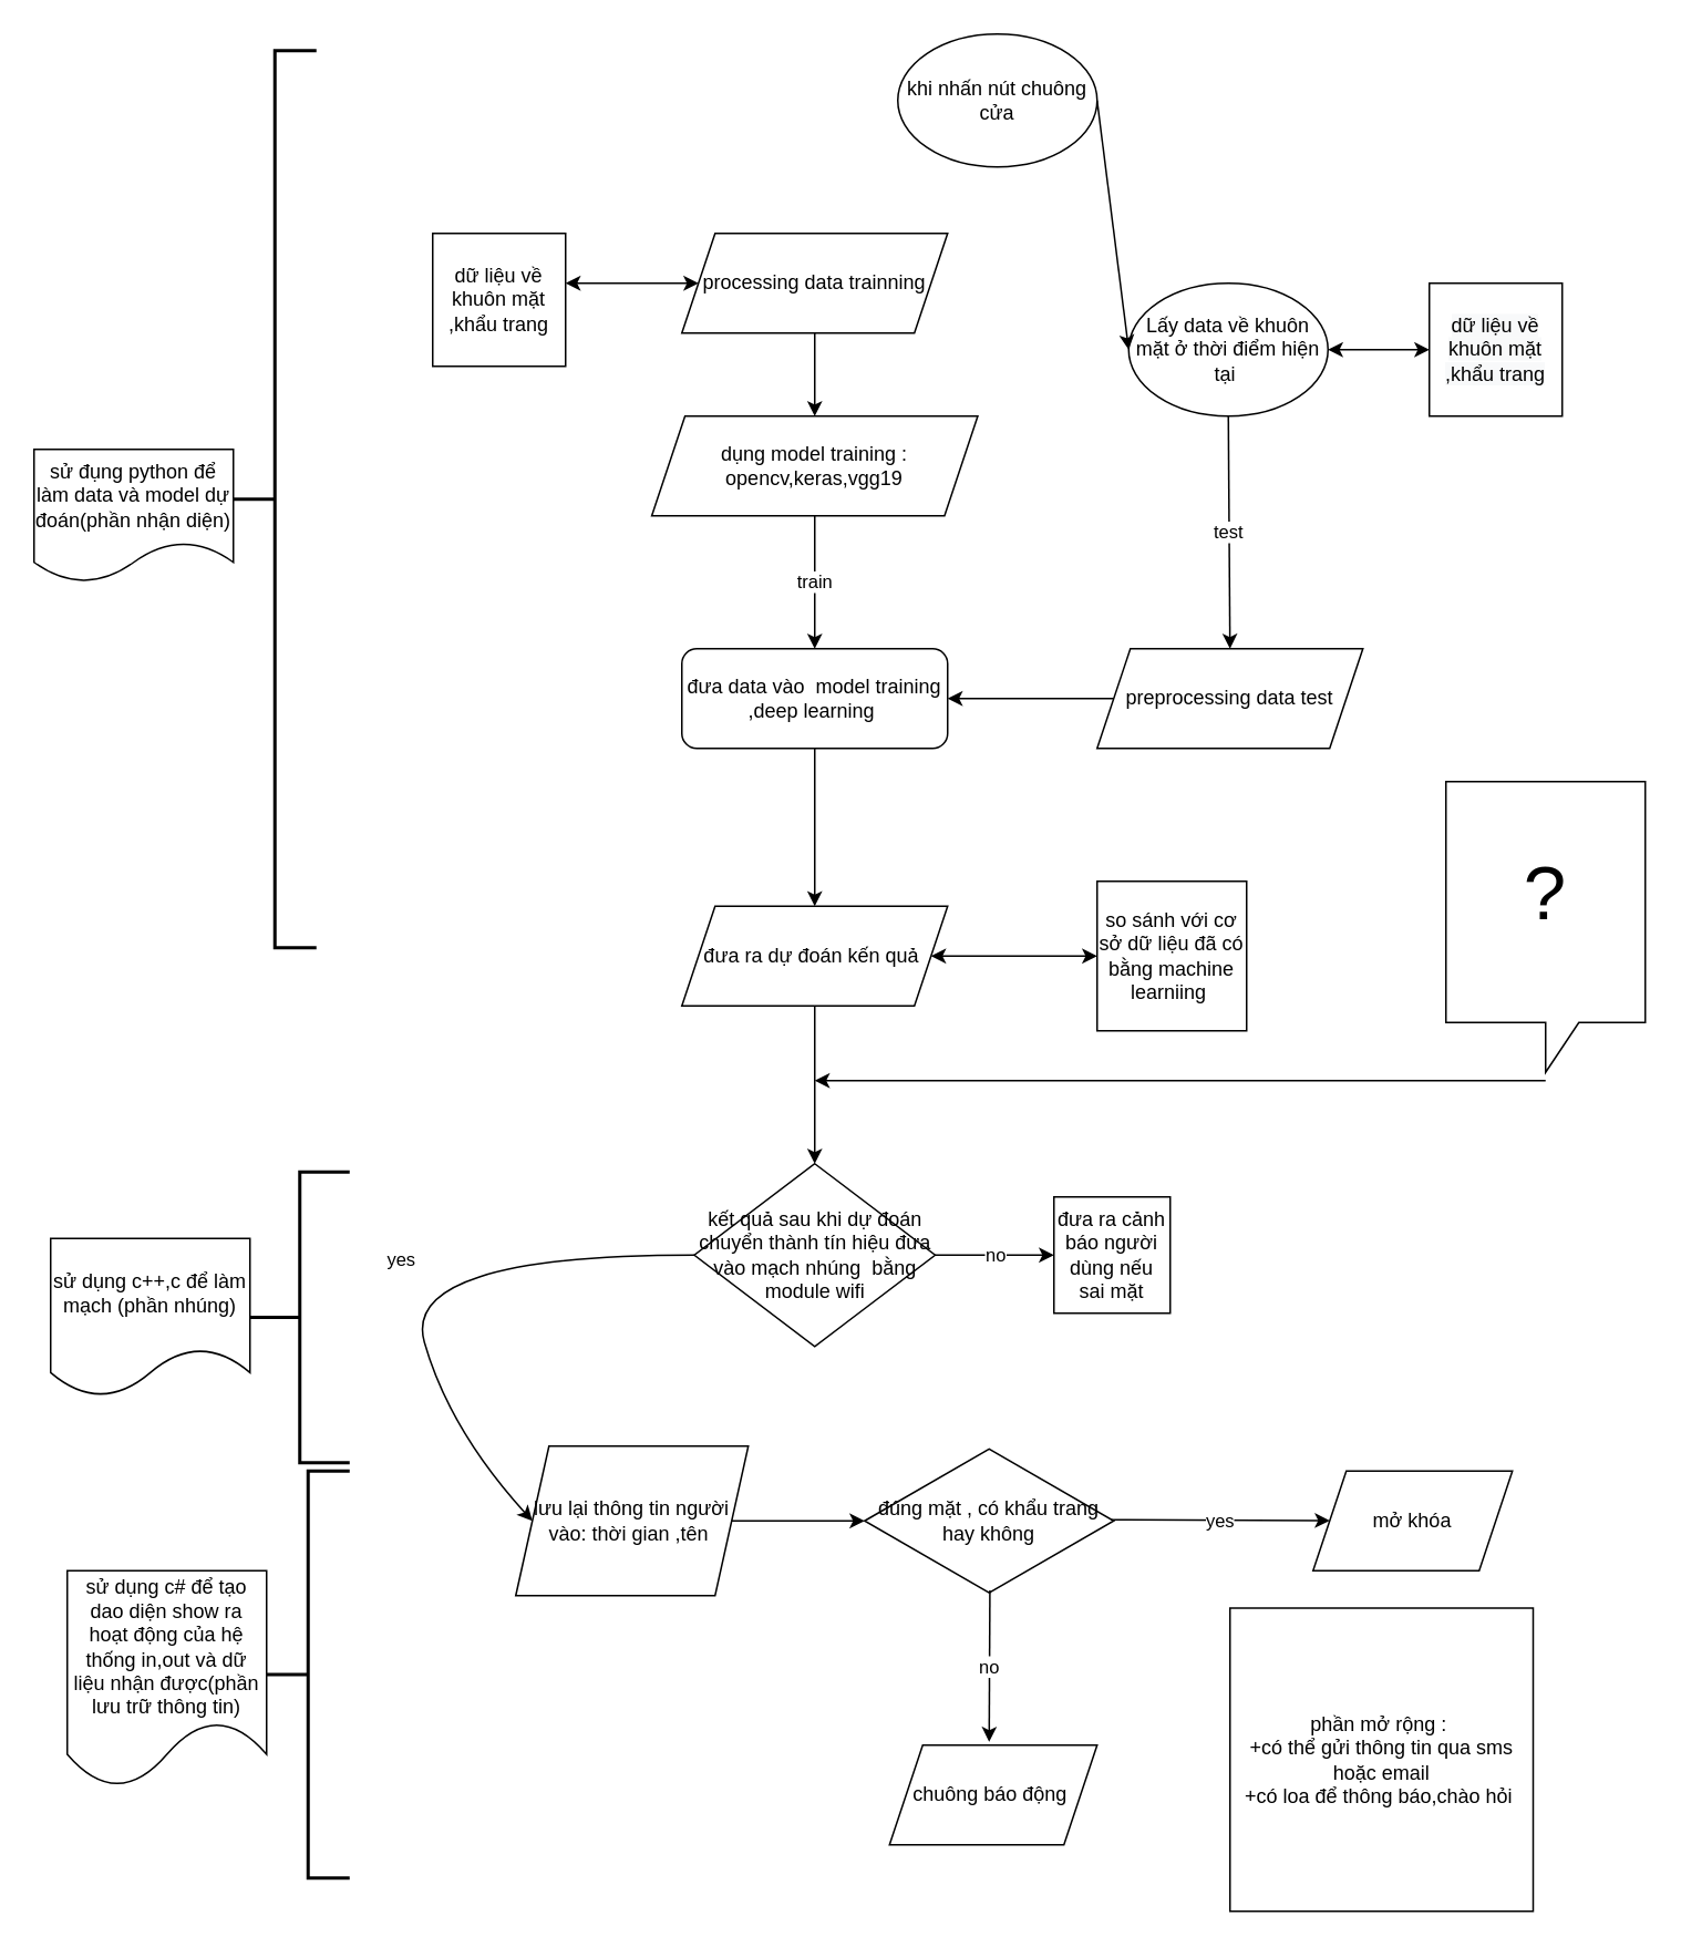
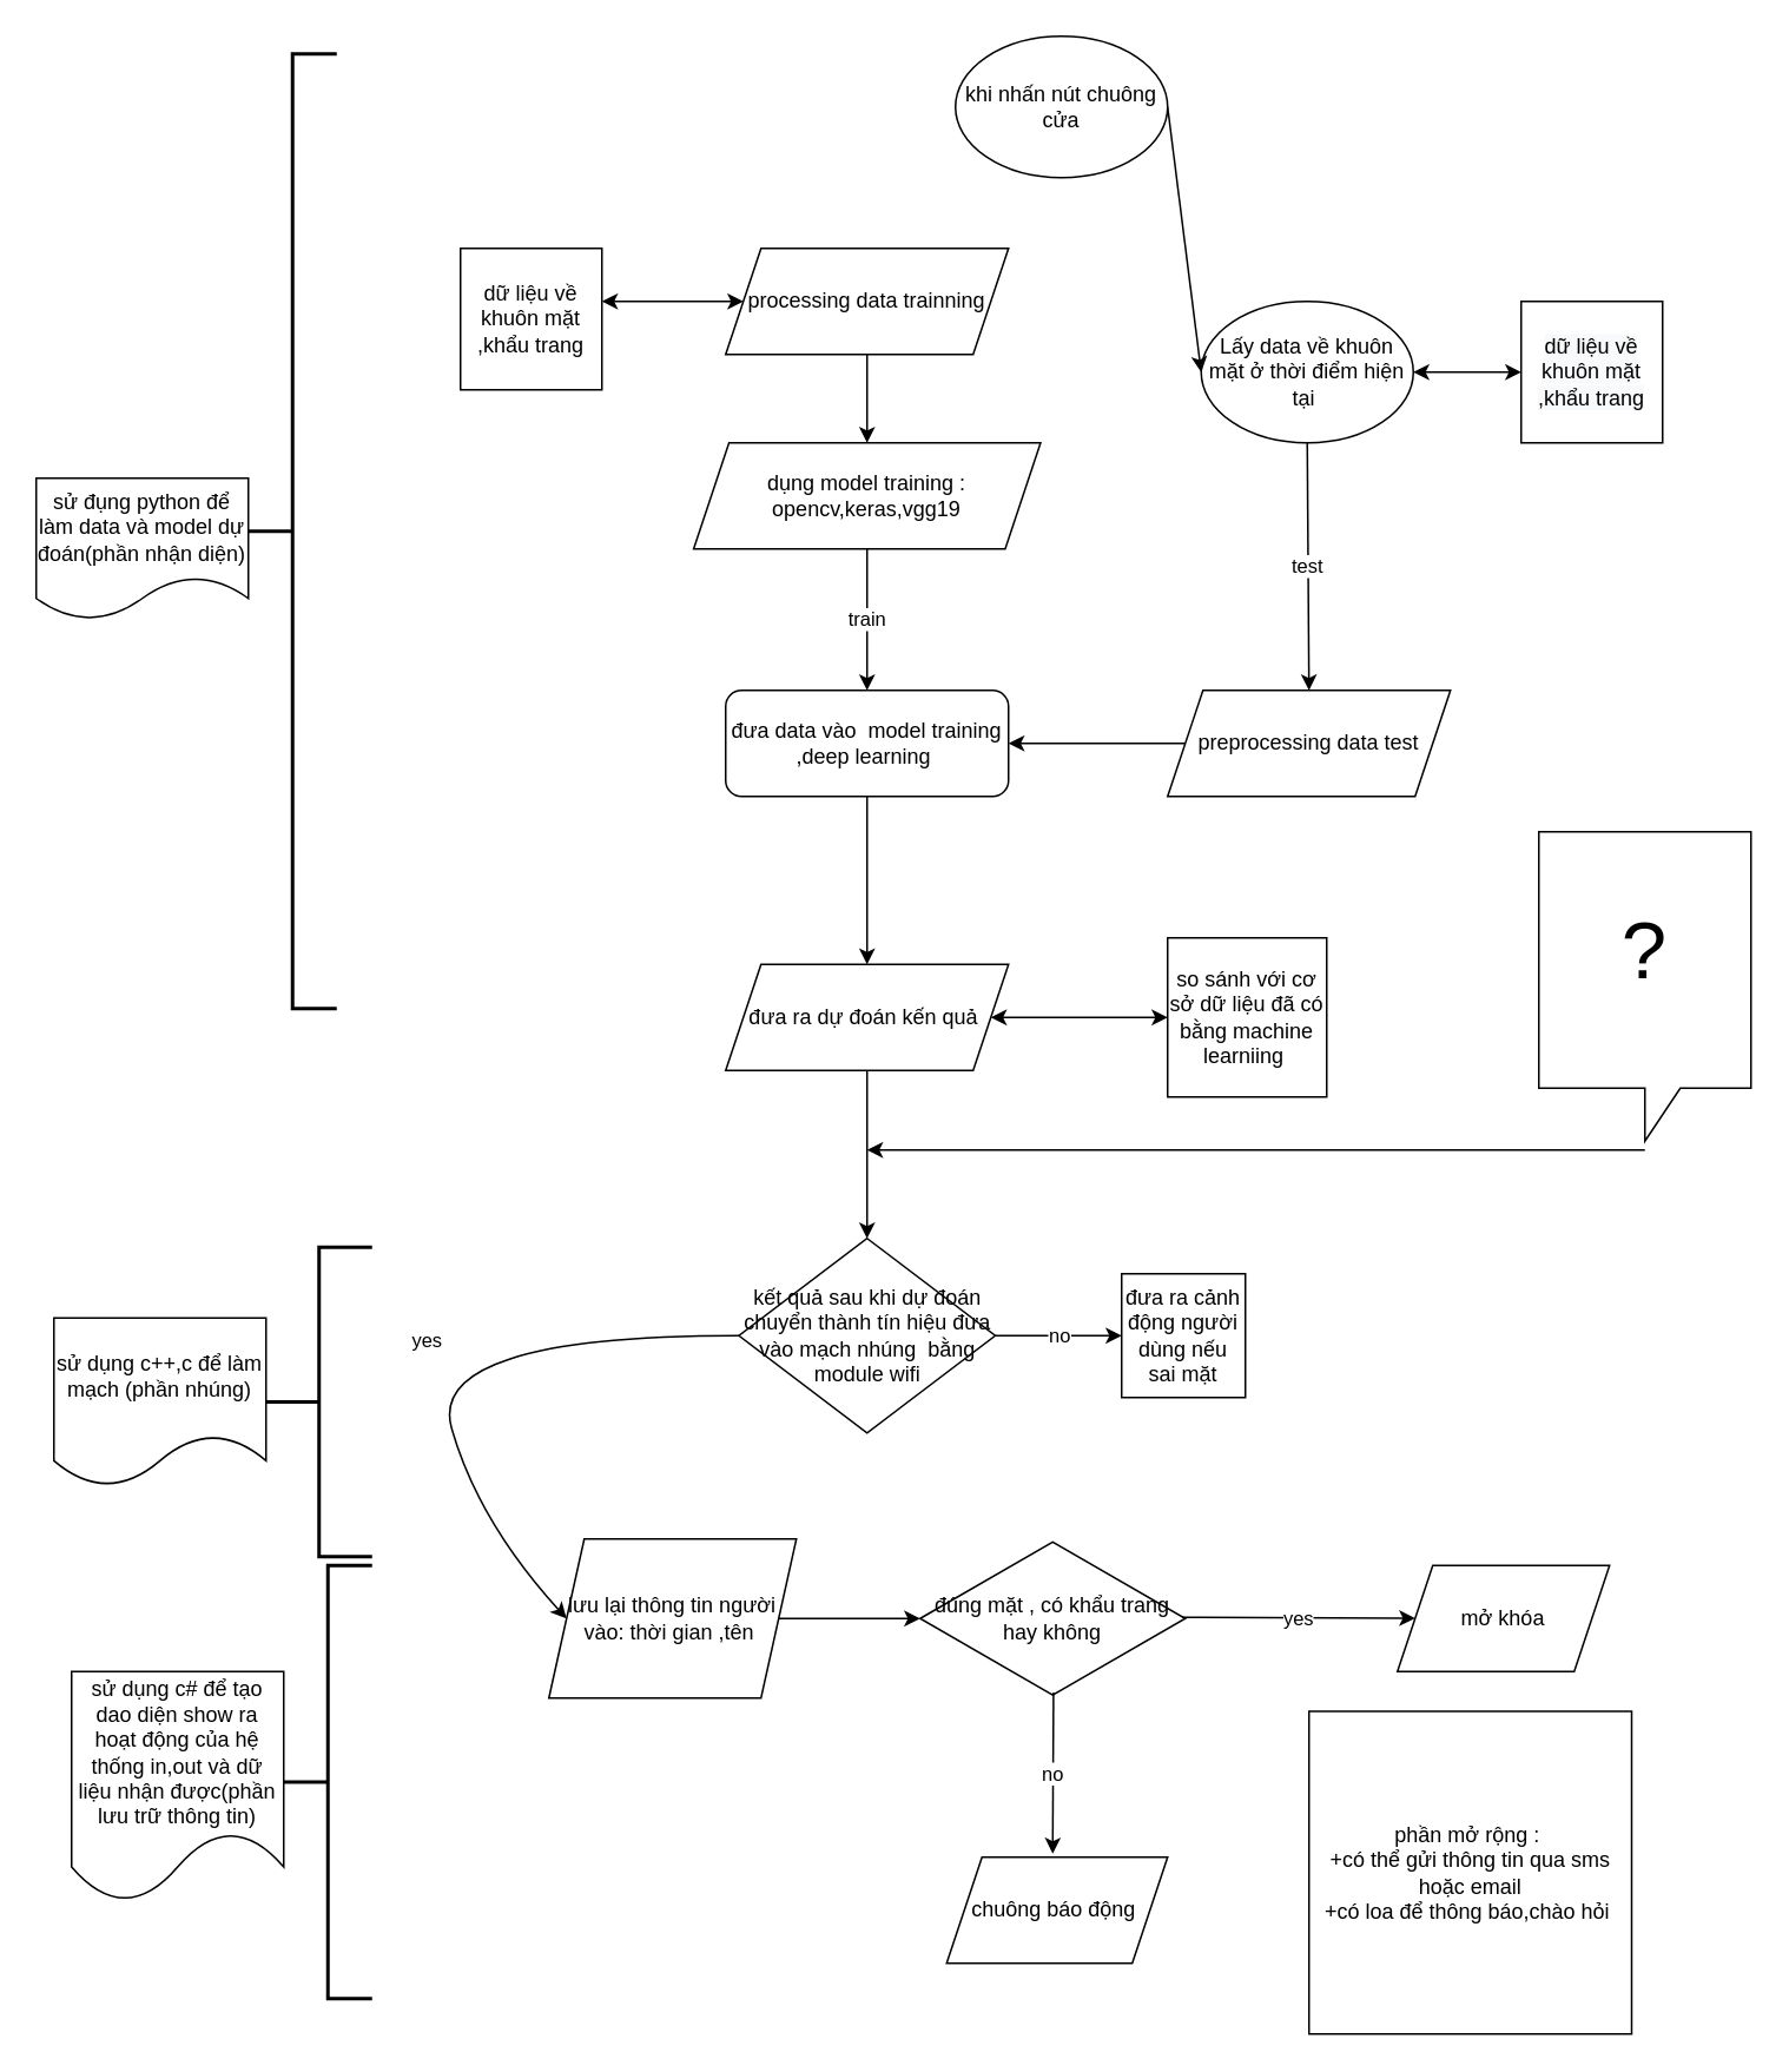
  <mxCell id="0" />
  <mxCell id="1" parent="0" />
  <mxCell id="2" value="Lấy data về khuôn mặt ở thời điểm hiện tại&amp;nbsp;" style="ellipse;whiteSpace=wrap;html=1;" parent="1" vertex="1"><mxGeometry x="679" y="170" width="120" height="80" as="geometry" /></mxCell>
  <mxCell id="3" value="test" style="endArrow=classic;html=1;exitX=0.5;exitY=1;exitDx=0;exitDy=0;entryX=0.5;entryY=0;entryDx=0;entryDy=0;" parent="1" source="2" target="5" edge="1"><mxGeometry width="50" height="50" relative="1" as="geometry"><mxPoint x="610" y="380" as="sourcePoint" /><mxPoint x="490" y="250" as="targetPoint" /></mxGeometry></mxCell>
  <mxCell id="4" value="đưa data vào&amp;nbsp; model training ,deep learning&amp;nbsp;" style="whiteSpace=wrap;html=1;rounded=1;" parent="1" vertex="1"><mxGeometry x="410" y="390" width="160" height="60" as="geometry" /></mxCell>
  <mxCell id="5" value="preprocessing data test" style="shape=parallelogram;perimeter=parallelogramPerimeter;whiteSpace=wrap;html=1;fixedSize=1;" parent="1" vertex="1"><mxGeometry x="660" y="390" width="160" height="60" as="geometry" /></mxCell>
  <mxCell id="6" value="" style="endArrow=classic;html=1;exitX=0;exitY=0.5;exitDx=0;exitDy=0;" parent="1" source="5" target="4" edge="1"><mxGeometry width="50" height="50" relative="1" as="geometry"><mxPoint x="610" y="370" as="sourcePoint" /><mxPoint x="660" y="320" as="targetPoint" /></mxGeometry></mxCell>
  <mxCell id="7" value="đưa ra dự đoán kến quả&amp;nbsp;" style="shape=parallelogram;perimeter=parallelogramPerimeter;whiteSpace=wrap;html=1;fixedSize=1;" parent="1" vertex="1"><mxGeometry x="410" y="545" width="160" height="60" as="geometry" /></mxCell>
  <mxCell id="8" value="" style="endArrow=classic;html=1;exitX=0.5;exitY=1;exitDx=0;exitDy=0;entryX=0.5;entryY=0;entryDx=0;entryDy=0;" parent="1" source="4" target="7" edge="1"><mxGeometry width="50" height="50" relative="1" as="geometry"><mxPoint x="610" y="370" as="sourcePoint" /><mxPoint x="660" y="320" as="targetPoint" /></mxGeometry></mxCell>
  <mxCell id="9" value="" style="endArrow=classic;html=1;exitX=0.5;exitY=1;exitDx=0;exitDy=0;" parent="1" source="7" edge="1"><mxGeometry width="50" height="50" relative="1" as="geometry"><mxPoint x="610" y="570" as="sourcePoint" /><mxPoint x="490" y="700" as="targetPoint" /></mxGeometry></mxCell>
  <mxCell id="10" value="kết quả sau khi dự đoán chuyển thành tín hiệu đưa vào mạch nhúng&amp;nbsp; bằng module wifi" style="rhombus;whiteSpace=wrap;html=1;" parent="1" vertex="1"><mxGeometry x="417.5" y="700" width="145" height="110" as="geometry" /></mxCell>
  <mxCell id="11" value="khi nhấn nút chuông cửa" style="ellipse;whiteSpace=wrap;html=1;" parent="1" vertex="1"><mxGeometry x="540" y="20" width="120" height="80" as="geometry" /></mxCell>
  <mxCell id="12" value="" style="endArrow=classic;html=1;entryX=0;entryY=0.5;entryDx=0;entryDy=0;exitX=1;exitY=0.5;exitDx=0;exitDy=0;" parent="1" source="11" target="2" edge="1"><mxGeometry width="50" height="50" relative="1" as="geometry"><mxPoint x="610" y="370" as="sourcePoint" /><mxPoint x="660" y="320" as="targetPoint" /></mxGeometry></mxCell>
  <mxCell id="13" value="so sánh với cơ sở dữ liệu đã có bằng machine learniing&amp;nbsp;" style="whiteSpace=wrap;html=1;aspect=fixed;" parent="1" vertex="1"><mxGeometry x="660" y="530" width="90" height="90" as="geometry" /></mxCell>
  <mxCell id="14" value="" style="endArrow=classic;startArrow=classic;html=1;exitX=1;exitY=0.5;exitDx=0;exitDy=0;entryX=0;entryY=0.5;entryDx=0;entryDy=0;" parent="1" source="7" target="13" edge="1"><mxGeometry width="50" height="50" relative="1" as="geometry"><mxPoint x="610" y="550" as="sourcePoint" /><mxPoint x="660" y="500" as="targetPoint" /></mxGeometry></mxCell>
  <mxCell id="15" value="processing data trainning" style="shape=parallelogram;perimeter=parallelogramPerimeter;whiteSpace=wrap;html=1;fixedSize=1;" parent="1" vertex="1"><mxGeometry x="410" y="140" width="160" height="60" as="geometry" /></mxCell>
  <mxCell id="16" value="" style="endArrow=classic;html=1;exitX=0.5;exitY=1;exitDx=0;exitDy=0;entryX=0.5;entryY=0;entryDx=0;entryDy=0;" parent="1" source="15" target="17" edge="1"><mxGeometry width="50" height="50" relative="1" as="geometry"><mxPoint x="610" y="530" as="sourcePoint" /><mxPoint x="660" y="480" as="targetPoint" /></mxGeometry></mxCell>
  <mxCell id="17" value="dụng model training : opencv,keras,vgg19" style="shape=parallelogram;perimeter=parallelogramPerimeter;whiteSpace=wrap;html=1;fixedSize=1;" parent="1" vertex="1"><mxGeometry x="391.88" y="250" width="196.25" height="60" as="geometry" /></mxCell>
  <mxCell id="18" value="train" style="endArrow=classic;html=1;exitX=0.5;exitY=1;exitDx=0;exitDy=0;entryX=0.5;entryY=0;entryDx=0;entryDy=0;" parent="1" source="17" target="4" edge="1"><mxGeometry width="50" height="50" relative="1" as="geometry"><mxPoint x="610" y="300" as="sourcePoint" /><mxPoint x="660" y="250" as="targetPoint" /></mxGeometry></mxCell>
  <mxCell id="19" value="no" style="endArrow=classic;html=1;exitX=1;exitY=0.5;exitDx=0;exitDy=0;" parent="1" source="10" target="20" edge="1"><mxGeometry width="50" height="50" relative="1" as="geometry"><mxPoint x="570" y="750" as="sourcePoint" /><mxPoint x="650" y="755" as="targetPoint" /></mxGeometry></mxCell>
- <mxCell id="20" value="đưa ra cảnh báo người dùng nếu sai mặt" style="whiteSpace=wrap;html=1;aspect=fixed;" parent="1" vertex="1"><mxGeometry x="634" y="720" width="70" height="70" as="geometry" /></mxCell>
+ <mxCell id="20" value="đưa ra cảnh động người dùng nếu sai mặt" style="whiteSpace=wrap;html=1;aspect=fixed;" parent="1" vertex="1"><mxGeometry x="634" y="720" width="70" height="70" as="geometry" /></mxCell>
  <mxCell id="21" value="yes" style="curved=1;endArrow=classic;html=1;exitX=0;exitY=0.5;exitDx=0;exitDy=0;entryX=0;entryY=0.5;entryDx=0;entryDy=0;" parent="1" source="10" target="22" edge="1"><mxGeometry width="50" height="50" relative="1" as="geometry"><mxPoint x="610" y="690" as="sourcePoint" /><mxPoint x="440" y="870" as="targetPoint" /><Array as="points"><mxPoint x="240" y="755" /><mxPoint x="270" y="860" /></Array></mxGeometry></mxCell>
  <mxCell id="22" value="lưu lại thông tin người vào: thời gian ,tên&amp;nbsp;" style="shape=parallelogram;perimeter=parallelogramPerimeter;whiteSpace=wrap;html=1;fixedSize=1;" parent="1" vertex="1"><mxGeometry x="310" y="870" width="140" height="90" as="geometry" /></mxCell>
  <mxCell id="23" value="" style="endArrow=classic;html=1;exitX=1;exitY=0.5;exitDx=0;exitDy=0;" parent="1" source="22" target="28" edge="1"><mxGeometry width="50" height="50" relative="1" as="geometry"><mxPoint x="610" y="860" as="sourcePoint" /><mxPoint x="650" y="915" as="targetPoint" /></mxGeometry></mxCell>
  <mxCell id="24" value="" style="endArrow=classic;startArrow=classic;html=1;exitX=1;exitY=0.5;exitDx=0;exitDy=0;" parent="1" source="2" edge="1"><mxGeometry width="50" height="50" relative="1" as="geometry"><mxPoint x="610" y="360" as="sourcePoint" /><mxPoint x="860" y="210" as="targetPoint" /></mxGeometry></mxCell>
  <mxCell id="25" value="&#10;&#10;&lt;span style=&quot;color: rgb(0, 0, 0); font-family: helvetica; font-size: 12px; font-style: normal; font-weight: 400; letter-spacing: normal; text-align: center; text-indent: 0px; text-transform: none; word-spacing: 0px; background-color: rgb(248, 249, 250); display: inline; float: none;&quot;&gt;dữ liệu về khuôn mặt ,khẩu trang&lt;/span&gt;&#10;&#10;" style="whiteSpace=wrap;html=1;aspect=fixed;" parent="1" vertex="1"><mxGeometry x="860" y="170" width="80" height="80" as="geometry" /></mxCell>
  <mxCell id="26" value="" style="endArrow=classic;startArrow=classic;html=1;exitX=0;exitY=0.5;exitDx=0;exitDy=0;" parent="1" source="15" edge="1"><mxGeometry width="50" height="50" relative="1" as="geometry"><mxPoint x="610" y="360" as="sourcePoint" /><mxPoint x="340" y="170" as="targetPoint" /></mxGeometry></mxCell>
  <mxCell id="27" value="dữ liệu về khuôn mặt ,khẩu trang" style="whiteSpace=wrap;html=1;aspect=fixed;" parent="1" vertex="1"><mxGeometry x="260" y="140" width="80" height="80" as="geometry" /></mxCell>
  <mxCell id="28" value="đúng mặt , có khẩu trang hay không" style="html=1;whiteSpace=wrap;aspect=fixed;shape=isoRectangle;" parent="1" vertex="1"><mxGeometry x="520" y="870" width="150" height="90" as="geometry" /></mxCell>
  <mxCell id="29" value="yes" style="endArrow=classic;html=1;exitX=0.989;exitY=0.493;exitDx=0;exitDy=0;exitPerimeter=0;" parent="1" source="28" target="31" edge="1"><mxGeometry width="50" height="50" relative="1" as="geometry"><mxPoint x="610" y="840" as="sourcePoint" /><mxPoint x="810" y="914" as="targetPoint" /></mxGeometry></mxCell>
  <mxCell id="30" value="no" style="endArrow=classic;html=1;exitX=0.503;exitY=0.964;exitDx=0;exitDy=0;exitPerimeter=0;" parent="1" source="28" edge="1"><mxGeometry width="50" height="50" relative="1" as="geometry"><mxPoint x="610" y="840" as="sourcePoint" /><mxPoint x="595" y="1048" as="targetPoint" /></mxGeometry></mxCell>
  <mxCell id="31" value="mở khóa" style="shape=parallelogram;perimeter=parallelogramPerimeter;whiteSpace=wrap;html=1;fixedSize=1;" parent="1" vertex="1"><mxGeometry x="790" y="885" width="120" height="60" as="geometry" /></mxCell>
  <mxCell id="32" value="chuông báo động&amp;nbsp;" style="shape=parallelogram;perimeter=parallelogramPerimeter;whiteSpace=wrap;html=1;fixedSize=1;" parent="1" vertex="1"><mxGeometry x="535" y="1050" width="125" height="60" as="geometry" /></mxCell>
  <mxCell id="33" value="sử đụng python để làm data và model dự đoán(phần nhận diện)" style="shape=document;whiteSpace=wrap;html=1;boundedLbl=1;" parent="1" vertex="1"><mxGeometry x="20" y="270" width="120" height="80" as="geometry" /></mxCell>
  <mxCell id="34" value="sử dụng c++,c để làm mạch (phần nhúng)" style="shape=document;whiteSpace=wrap;html=1;boundedLbl=1;" parent="1" vertex="1"><mxGeometry x="30" y="745" width="120" height="95" as="geometry" /></mxCell>
  <mxCell id="35" value="sử dụng c# để tạo dao diện show ra hoạt động của hệ thống in,out và dữ liệu nhận được(phần lưu trữ thông tin)" style="shape=document;whiteSpace=wrap;html=1;boundedLbl=1;" parent="1" vertex="1"><mxGeometry x="40" y="945" width="120" height="130" as="geometry" /></mxCell>
  <mxCell id="36" value="" style="strokeWidth=2;html=1;shape=mxgraph.flowchart.annotation_2;align=left;labelPosition=right;pointerEvents=1;" parent="1" vertex="1"><mxGeometry x="160" y="885" width="50" height="245" as="geometry" /></mxCell>
  <mxCell id="37" value="" style="strokeWidth=2;html=1;shape=mxgraph.flowchart.annotation_2;align=left;labelPosition=right;pointerEvents=1;" parent="1" vertex="1"><mxGeometry x="150" y="705" width="60" height="175" as="geometry" /></mxCell>
  <mxCell id="38" value="" style="strokeWidth=2;html=1;shape=mxgraph.flowchart.annotation_2;align=left;labelPosition=right;pointerEvents=1;" parent="1" vertex="1"><mxGeometry x="140" y="30" width="50" height="540" as="geometry" /></mxCell>
  <mxCell id="39" value="&lt;p style=&quot;line-height: 170%&quot;&gt;&lt;font style=&quot;font-size: 46px&quot;&gt;?&lt;/font&gt;&lt;/p&gt;" style="shape=callout;whiteSpace=wrap;html=1;perimeter=calloutPerimeter;" parent="1" vertex="1"><mxGeometry x="870" y="470" width="120" height="175" as="geometry" /></mxCell>
  <mxCell id="40" value="" style="endArrow=classic;html=1;" parent="1" edge="1"><mxGeometry width="50" height="50" relative="1" as="geometry"><mxPoint x="930" y="650" as="sourcePoint" /><mxPoint x="490" y="650" as="targetPoint" /></mxGeometry></mxCell>
  <mxCell id="41" value="" style="endArrow=classic;html=1;" edge="1" parent="1"><mxGeometry width="50" height="50" relative="1" as="geometry"><mxPoint x="240" y="720" as="sourcePoint" /><mxPoint x="240" y="720" as="targetPoint" /></mxGeometry></mxCell>
  <mxCell id="42" value="phần mở rộng :&amp;nbsp;&lt;br&gt;+có thể gửi thông tin qua sms hoặc email&lt;br&gt;+có loa để thông báo,chào hỏi&amp;nbsp;" style="whiteSpace=wrap;html=1;aspect=fixed;" vertex="1" parent="1"><mxGeometry x="740" y="967.5" width="182.5" height="182.5" as="geometry" /></mxCell>
